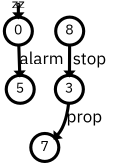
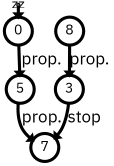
  digraph {
    fontname="IBM Plex Sans"
    pack=true
    rankdir=TB
    node [fillcolor=white fixedsize=true fontname="IBM Plex Sans" fontsize=45 penwidth=10 shape=circle style=filled]
    edge [fontname="IBM Plex Sans" fontsize=55 penwidth=10]
    zz [fillcolor=black height=0.05 width=0.05]
    n2 [height=1.25 label=0 width=1.25]
    n3 [height=1.25 label=5 width=1.25]
    n4 [height=1.25 label=7 width=1.25]
    n5 [height=1.25 label=8 width=1.25]
    n6 [height=1.25 label=3 width=1.25]
    zz -> n2
-   n2 -> n3 [label=alarm]
-   n5 -> n6 [label=stop]
-   n6 -> n4 [label=prop]
+   n2 -> n3 [label="prop."]
+   n3 -> n4 [label="prop."]
+   n5 -> n6 [label="prop."]
+   n6 -> n4 [label=stop]
  }
